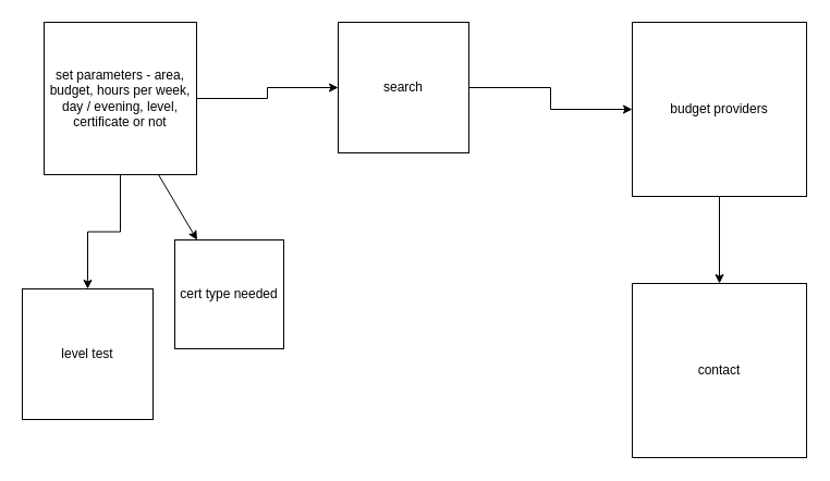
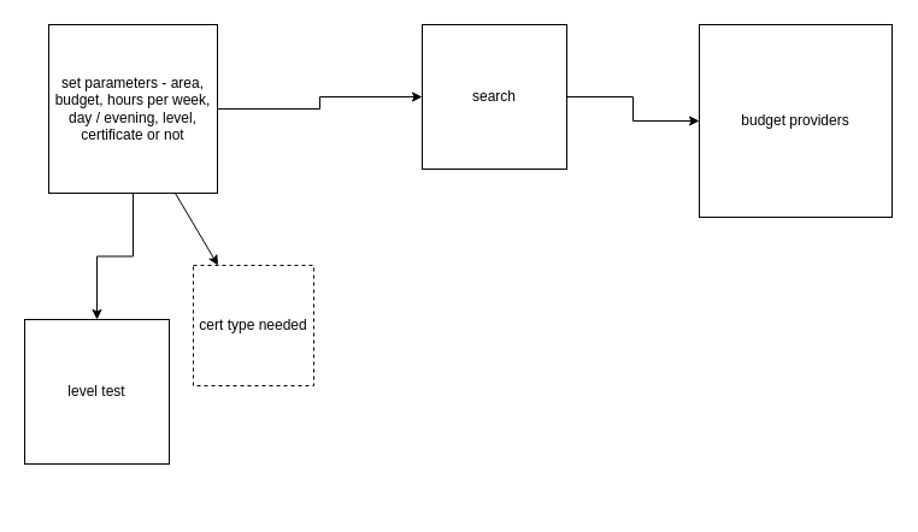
  <mxCell id="0" />
  <mxCell id="1" parent="0" />
  <mxCell id="2" value="" style="edgeStyle=orthogonalEdgeStyle;rounded=0;orthogonalLoop=1;jettySize=auto;html=1;" parent="1" source="4" target="7" edge="1"><mxGeometry relative="1" as="geometry" /></mxCell>
  <mxCell id="3" value="" style="edgeStyle=orthogonalEdgeStyle;rounded=0;orthogonalLoop=1;jettySize=auto;html=1;" parent="1" source="4" target="5" edge="1"><mxGeometry relative="1" as="geometry" /></mxCell>
  <mxCell id="4" value="set parameters - area, budget, hours per week, day / evening, level, certificate or not" style="whiteSpace=wrap;html=1;aspect=fixed;" parent="1" vertex="1"><mxGeometry x="40" y="20" width="140" height="140" as="geometry" /></mxCell>
  <mxCell id="5" value="level test" style="whiteSpace=wrap;html=1;aspect=fixed;" parent="1" vertex="1"><mxGeometry x="20" y="265" width="120" height="120" as="geometry" /></mxCell>
  <mxCell id="6" value="" style="edgeStyle=orthogonalEdgeStyle;rounded=0;orthogonalLoop=1;jettySize=auto;html=1;" parent="1" source="7" target="9" edge="1"><mxGeometry relative="1" as="geometry" /></mxCell>
- <mxCell id="7" value="search" style="whiteSpace=wrap;html=1;aspect=fixed;" parent="1" vertex="1"><mxGeometry x="310" y="20" width="120" height="120" as="geometry" /></mxCell>
- <mxCell id="8" value="" style="edgeStyle=orthogonalEdgeStyle;rounded=0;orthogonalLoop=1;jettySize=auto;html=1;" parent="1" source="9" target="10" edge="1"><mxGeometry relative="1" as="geometry" /></mxCell>
+ <mxCell id="7" value="search" style="whiteSpace=wrap;html=1;aspect=fixed;" parent="1" vertex="1"><mxGeometry x="350" y="20" width="120" height="120" as="geometry" /></mxCell>
  <mxCell id="9" value="budget providers" style="whiteSpace=wrap;html=1;aspect=fixed;" parent="1" vertex="1"><mxGeometry x="580" y="20" width="160" height="160" as="geometry" /></mxCell>
- <mxCell id="10" value="contact" style="whiteSpace=wrap;html=1;aspect=fixed;" parent="1" vertex="1"><mxGeometry x="580" y="260" width="160" height="160" as="geometry" /></mxCell>
  <mxCell id="11" value="" style="endArrow=classic;html=1;exitX=0.75;exitY=1;exitDx=0;exitDy=0;" parent="1" source="4" target="12" edge="1"><mxGeometry width="50" height="50" relative="1" as="geometry"><mxPoint x="420" y="290" as="sourcePoint" /><mxPoint x="200" y="260" as="targetPoint" /></mxGeometry></mxCell>
- <mxCell id="12" value="cert type needed" style="whiteSpace=wrap;html=1;aspect=fixed;" parent="1" vertex="1"><mxGeometry x="160" y="220" width="100" height="100" as="geometry" /></mxCell>
+ <mxCell id="12" value="cert type needed" style="whiteSpace=wrap;html=1;aspect=fixed;dashed=1;" parent="1" vertex="1"><mxGeometry x="160" y="220" width="100" height="100" as="geometry" /></mxCell>
